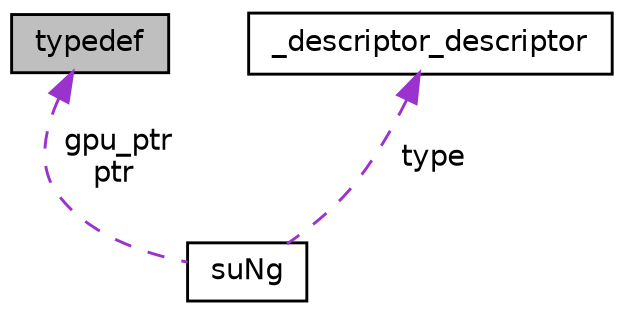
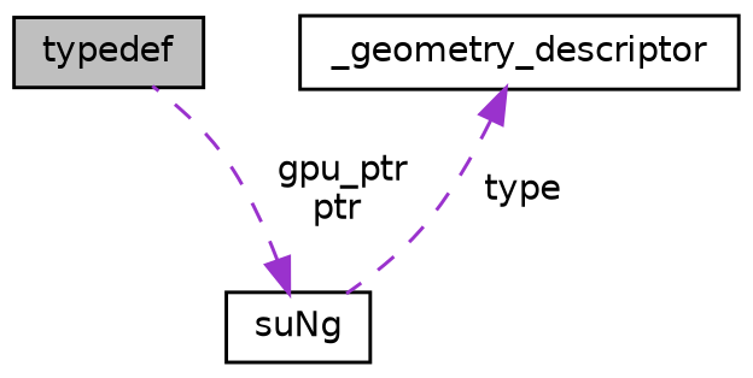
  digraph {
    node [color=black fillcolor=white fontname=Helvetica fontsize=10 shape=record style=filled]
    edge [color=darkorchid3 dir=back fontname=Helvetica fontsize=10 labelfontname=Helvetica labelfontsize=10 style=dashed]
    n1 [fillcolor=grey75 fontcolor=black height=0.2 label=typedef width=0.4]
-   n2 [height=0.2 label=_descriptor_descriptor width=0.4]
+   n2 [height=0.2 label=_geometry_descriptor width=0.4]
    n3 [height=0.2 label=suNg width=0.4]
    n2 -> n3 [label=" type"]
-   n1 -> n3 [label=" gpu_ptr\nptr"]
+   n3 -> n1 [label=" gpu_ptr\nptr"]
  }
